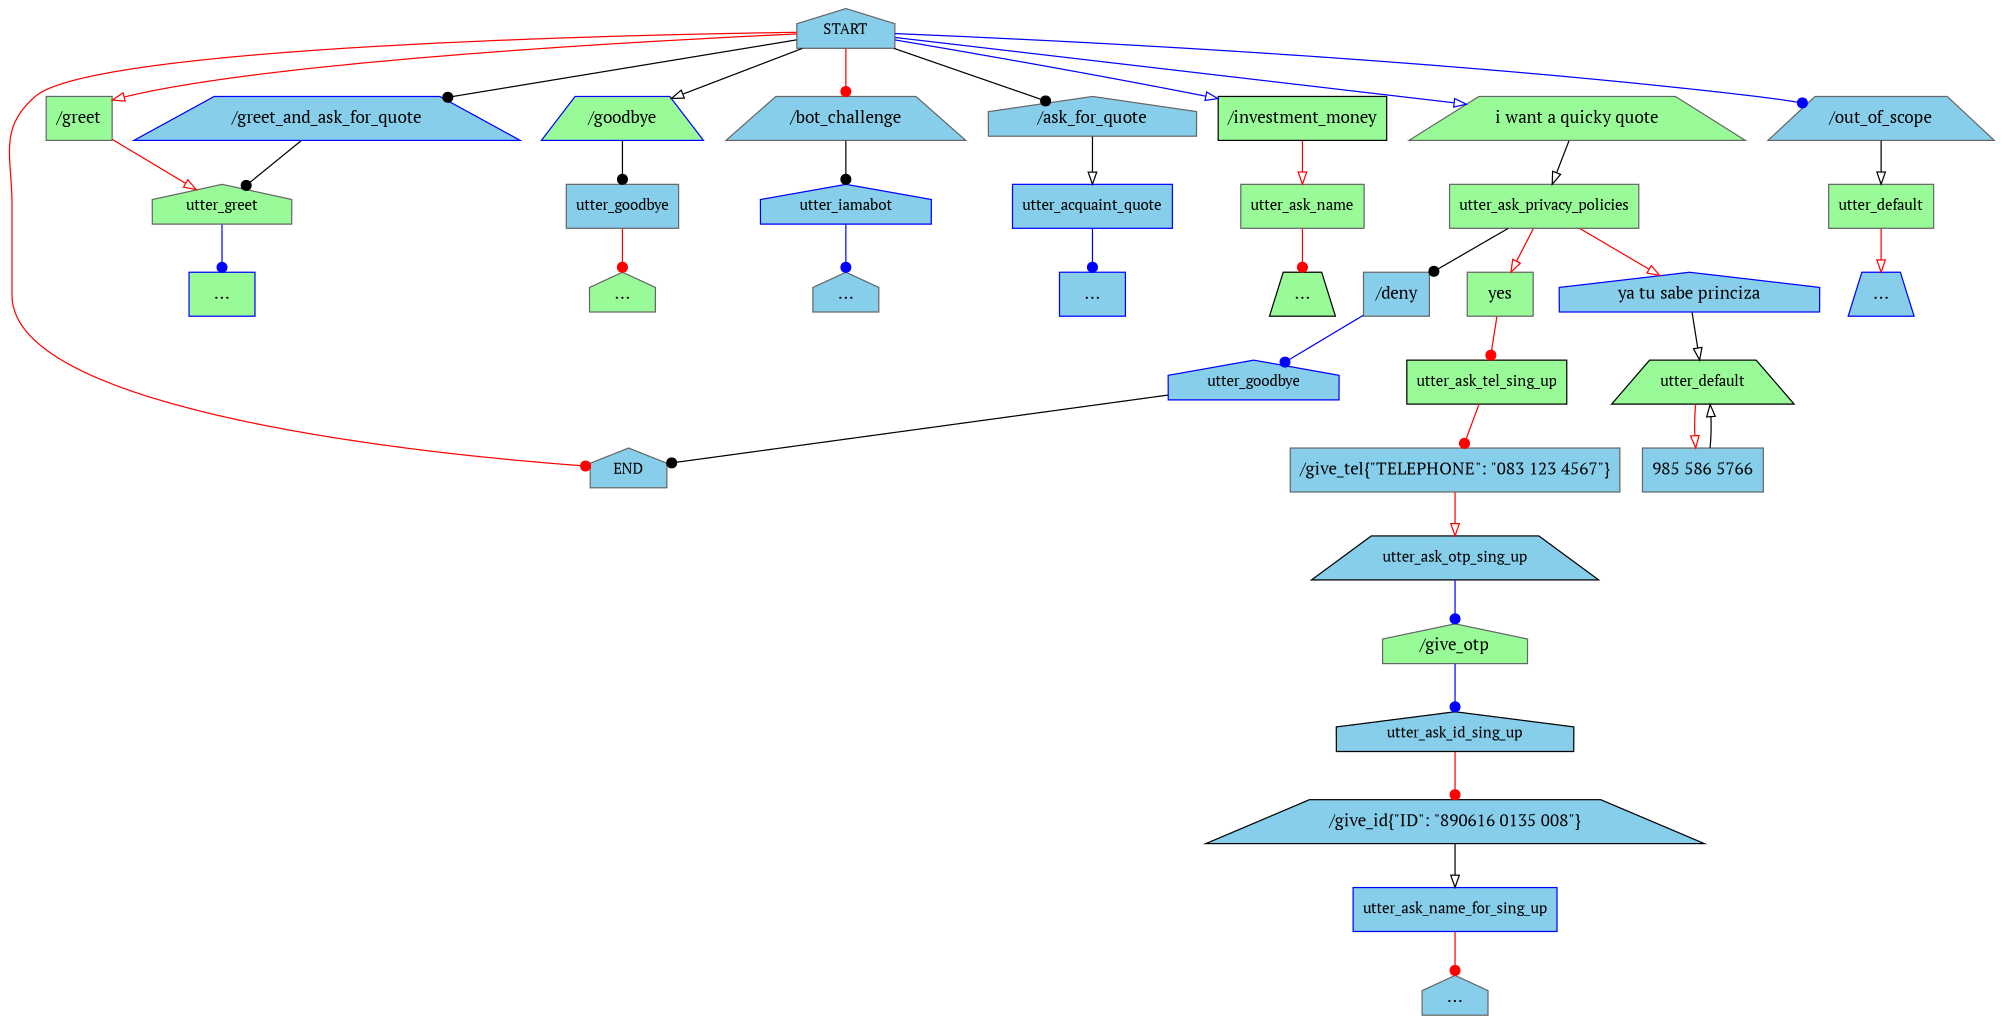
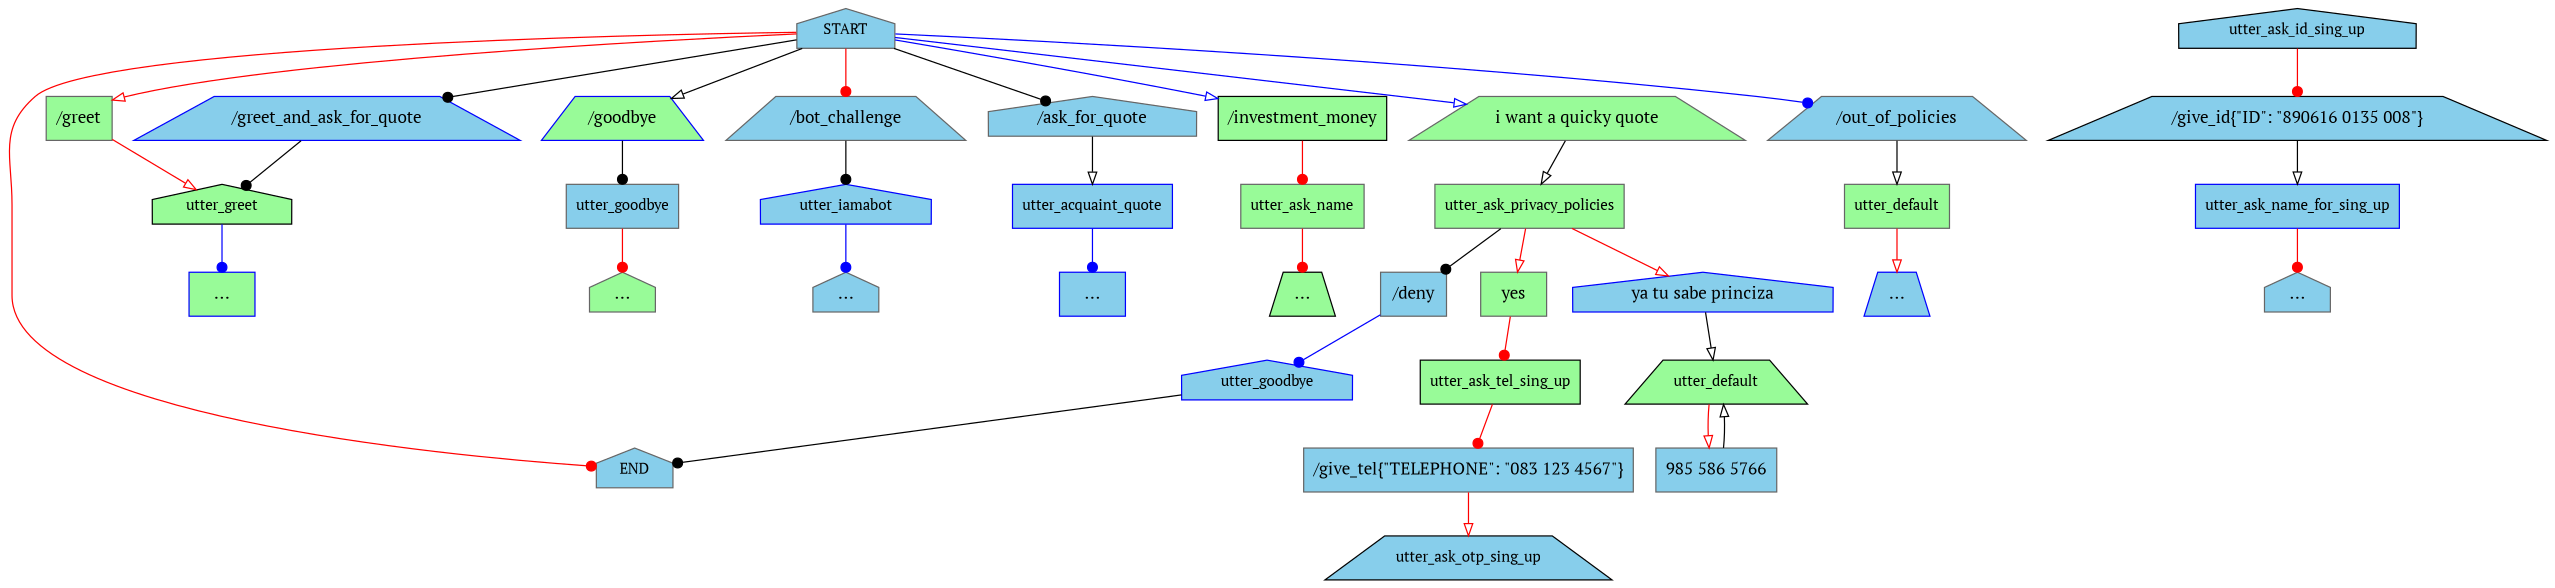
  digraph {
    fontname="PT Serif"
    node [color=gray40 fillcolor=skyblue fontname="PT Serif" shape=box style=filled]
    edge [arrowhead=dot color=red fontname="PT Serif"]
    n1 [fontsize=12 label=START shape=house]
    n2 [fontsize=12 label=END shape=house]
    n3 [fillcolor=palegreen label="/greet"]
    n4 [color=blue label="/greet_and_ask_for_quote" shape=trapezium]
    n5 [color=blue fillcolor=palegreen label="/goodbye" shape=trapezium]
    n6 [label="/bot_challenge" shape=trapezium]
    n7 [label="/ask_for_quote" shape=house]
    n8 [color=black fillcolor=palegreen label="/investment_money"]
    n9 [fillcolor=palegreen label="i want a quicky quote" shape=trapezium]
-   n10 [label="/out_of_scope" shape=trapezium]
-   n11 [fillcolor=palegreen fontsize=12 label=utter_greet shape=house]
+   n10 [label="/out_of_policies" shape=trapezium]
+   n11 [color=black fillcolor=palegreen fontsize=12 label=utter_greet shape=house]
    n12 [fontsize=12 label=utter_goodbye]
    n13 [color=blue fontsize=12 label=utter_iamabot shape=house]
    n14 [color=blue fontsize=12 label=utter_acquaint_quote]
    n15 [fillcolor=palegreen fontsize=12 label=utter_ask_name]
    n16 [fillcolor=palegreen fontsize=12 label=utter_ask_privacy_policies]
    n17 [fillcolor=palegreen fontsize=12 label=utter_default]
    n18 [color=blue fillcolor=palegreen label="..."]
    n19 [fillcolor=palegreen label="..." shape=house]
    n20 [label="..." shape=house]
    n21 [color=blue label="..."]
    n22 [color=black fillcolor=palegreen label="..." shape=trapezium]
    n23 [label="/deny"]
    n24 [fillcolor=palegreen label=yes]
    n25 [color=blue label="ya tu sabe princiza" shape=house]
    n26 [color=blue fontsize=12 label=utter_goodbye shape=house]
    n27 [color=black fillcolor=palegreen fontsize=12 label=utter_ask_tel_sing_up]
    n28 [label="/give_tel{\"TELEPHONE\": \"083 123 4567\"}"]
    n29 [color=black fontsize=12 label=utter_ask_otp_sing_up shape=trapezium]
    n30 [color=black fillcolor=palegreen fontsize=12 label=utter_default shape=trapezium]
-   n31 [fillcolor=palegreen label="/give_otp" shape=house]
    n32 [color=black fontsize=12 label=utter_ask_id_sing_up shape=house]
    n33 [color=black label="/give_id{\"ID\": \"890616 0135 008\"}" shape=trapezium]
    n34 [color=blue fontsize=12 label=utter_ask_name_for_sing_up]
    n35 [label="..." shape=house]
    n36 [color=blue label="..." shape=trapezium]
    n37 [label="985 586 5766"]
    n1 -> n2
    n1 -> n3 [arrowhead=onormal]
    n1 -> n4 [color=black]
    n1 -> n5 [arrowhead=onormal color=black]
    n1 -> n6
    n1 -> n7 [color=black]
    n1 -> n8 [arrowhead=onormal color=blue]
    n1 -> n9 [arrowhead=onormal color=blue]
    n1 -> n10 [color=blue]
    n3 -> n11 [arrowhead=onormal]
    n4 -> n11 [color=black]
    n5 -> n12 [color=black]
    n6 -> n13 [color=black]
    n7 -> n14 [arrowhead=onormal color=black]
-   n8 -> n15 [arrowhead=onormal]
+   n8 -> n15
    n9 -> n16 [arrowhead=onormal color=black]
    n10 -> n17 [arrowhead=onormal color=black]
    n11 -> n18 [color=blue]
    n12 -> n19
    n13 -> n20 [color=blue]
    n14 -> n21 [color=blue]
    n15 -> n22
    n16 -> n23 [color=black]
    n16 -> n24 [arrowhead=onormal]
    n16 -> n25 [arrowhead=onormal]
    n17 -> n36 [arrowhead=onormal]
    n23 -> n26 [color=blue]
    n24 -> n27
    n25 -> n30 [arrowhead=onormal color=black]
    n26 -> n2 [color=black]
    n27 -> n28
    n28 -> n29 [arrowhead=onormal]
-   n29 -> n31 [color=blue]
    n30 -> n37 [arrowhead=onormal]
-   n31 -> n32 [color=blue]
    n32 -> n33
    n33 -> n34 [arrowhead=onormal color=black]
    n34 -> n35
    n37 -> n30 [arrowhead=onormal color=black]
  }
